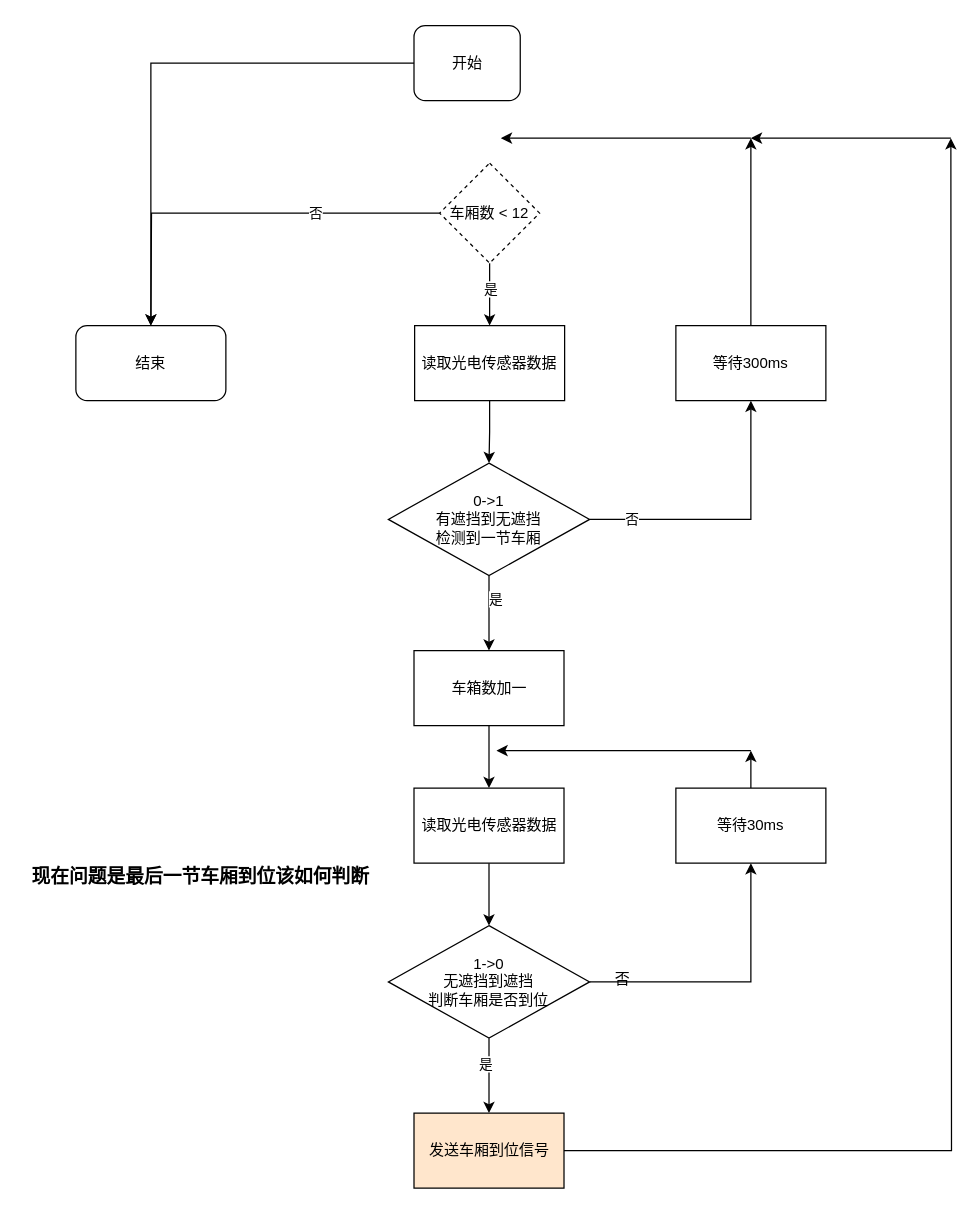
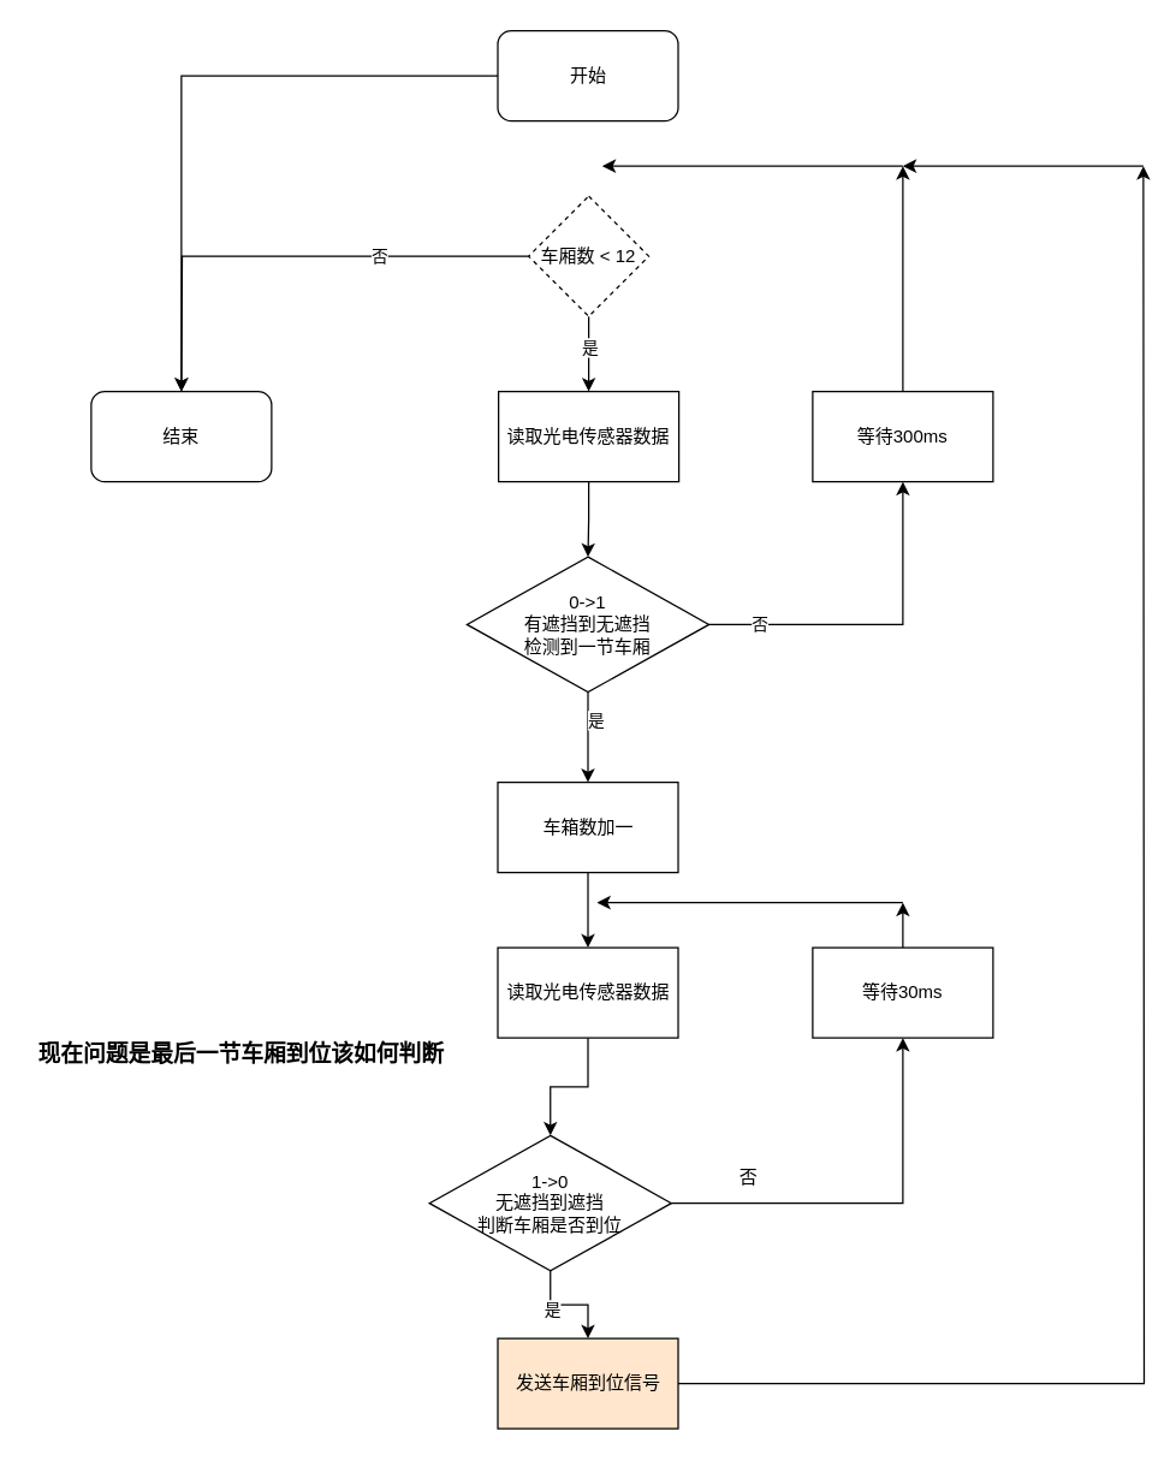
  <mxCell id="0" />
  <mxCell id="1" parent="0" />
  <mxCell id="2" value="" style="edgeStyle=orthogonalEdgeStyle;rounded=0;orthogonalLoop=1;jettySize=auto;html=1;" parent="1" source="6" target="8" edge="1"><mxGeometry relative="1" as="geometry" /></mxCell>
  <mxCell id="3" value="是" style="edgeLabel;html=1;align=center;verticalAlign=middle;resizable=0;points=[];" parent="2" vertex="1" connectable="0"><mxGeometry x="-0.2" relative="1" as="geometry"><mxPoint as="offset" /></mxGeometry></mxCell>
  <mxCell id="4" style="edgeStyle=orthogonalEdgeStyle;rounded=0;orthogonalLoop=1;jettySize=auto;html=1;" parent="1" source="6" edge="1"><mxGeometry relative="1" as="geometry"><mxPoint x="120" y="260" as="targetPoint" /></mxGeometry></mxCell>
  <mxCell id="5" value="否" style="edgeLabel;html=1;align=center;verticalAlign=middle;resizable=0;points=[];" parent="4" vertex="1" connectable="0"><mxGeometry x="-0.376" y="-1" relative="1" as="geometry"><mxPoint as="offset" /></mxGeometry></mxCell>
  <mxCell id="6" value="车厢数 &amp;lt; 12" style="rhombus;whiteSpace=wrap;html=1;dashed=1;" parent="1" vertex="1"><mxGeometry x="351" y="130" width="80" height="80" as="geometry" /></mxCell>
  <mxCell id="7" value="" style="edgeStyle=orthogonalEdgeStyle;rounded=0;orthogonalLoop=1;jettySize=auto;html=1;" parent="1" source="8" target="11" edge="1"><mxGeometry relative="1" as="geometry" /></mxCell>
  <mxCell id="8" value="读取光电传感器数据" style="rounded=0;whiteSpace=wrap;html=1;" parent="1" vertex="1"><mxGeometry x="331" y="260" width="120" height="60" as="geometry" /></mxCell>
  <mxCell id="9" value="" style="edgeStyle=orthogonalEdgeStyle;rounded=0;orthogonalLoop=1;jettySize=auto;html=1;" parent="1" source="11" target="13" edge="1"><mxGeometry relative="1" as="geometry" /></mxCell>
  <mxCell id="10" value="是" style="edgeLabel;html=1;align=center;verticalAlign=middle;resizable=0;points=[];" parent="9" vertex="1" connectable="0"><mxGeometry x="-0.475" y="4" relative="1" as="geometry"><mxPoint x="1" y="2" as="offset" /></mxGeometry></mxCell>
  <mxCell id="11" value="0-&amp;gt;1&lt;div&gt;有遮挡到无遮挡&lt;br&gt;&lt;/div&gt;&lt;div&gt;检测到一节车厢&lt;br&gt;&lt;/div&gt;" style="rhombus;whiteSpace=wrap;html=1;" parent="1" vertex="1"><mxGeometry x="310" y="370" width="161" height="90" as="geometry" /></mxCell>
  <mxCell id="12" value="" style="edgeStyle=orthogonalEdgeStyle;rounded=0;orthogonalLoop=1;jettySize=auto;html=1;" parent="1" source="13" target="19" edge="1"><mxGeometry relative="1" as="geometry" /></mxCell>
  <mxCell id="13" value="车箱数加一" style="rounded=0;whiteSpace=wrap;html=1;" parent="1" vertex="1"><mxGeometry x="330.5" y="520" width="120" height="60" as="geometry" /></mxCell>
  <mxCell id="14" value="" style="edgeStyle=orthogonalEdgeStyle;rounded=0;orthogonalLoop=1;jettySize=auto;html=1;" parent="1" source="17" target="21" edge="1"><mxGeometry relative="1" as="geometry" /></mxCell>
  <mxCell id="15" value="是" style="edgeLabel;html=1;align=center;verticalAlign=middle;resizable=0;points=[];" parent="14" vertex="1" connectable="0"><mxGeometry x="-0.333" y="-3" relative="1" as="geometry"><mxPoint as="offset" /></mxGeometry></mxCell>
  <mxCell id="16" style="edgeStyle=orthogonalEdgeStyle;rounded=0;orthogonalLoop=1;jettySize=auto;html=1;entryX=0.5;entryY=1;entryDx=0;entryDy=0;" parent="1" source="17" target="34" edge="1"><mxGeometry relative="1" as="geometry"><mxPoint x="577" y="710" as="targetPoint" /></mxGeometry></mxCell>
- <mxCell id="17" value="1-&amp;gt;0&lt;div&gt;无遮挡到遮挡&lt;br&gt;&lt;/div&gt;&lt;div&gt;判断车厢是否到位&lt;br&gt;&lt;/div&gt;" style="rhombus;whiteSpace=wrap;html=1;" parent="1" vertex="1"><mxGeometry x="310" y="740" width="161" height="90" as="geometry" /></mxCell>
+ <mxCell id="17" value="1-&amp;gt;0&lt;div&gt;无遮挡到遮挡&lt;br&gt;&lt;/div&gt;&lt;div&gt;判断车厢是否到位&lt;br&gt;&lt;/div&gt;" style="rhombus;whiteSpace=wrap;html=1;" parent="1" vertex="1"><mxGeometry x="285" y="755" width="161" height="90" as="geometry" /></mxCell>
  <mxCell id="18" value="" style="edgeStyle=orthogonalEdgeStyle;rounded=0;orthogonalLoop=1;jettySize=auto;html=1;" parent="1" source="19" target="17" edge="1"><mxGeometry relative="1" as="geometry" /></mxCell>
  <mxCell id="19" value="读取光电传感器数据" style="rounded=0;whiteSpace=wrap;html=1;" parent="1" vertex="1"><mxGeometry x="330.5" y="630" width="120" height="60" as="geometry" /></mxCell>
  <mxCell id="20" style="edgeStyle=orthogonalEdgeStyle;rounded=0;orthogonalLoop=1;jettySize=auto;html=1;" parent="1" source="21" edge="1"><mxGeometry relative="1" as="geometry"><mxPoint x="760" y="110" as="targetPoint" /></mxGeometry></mxCell>
  <mxCell id="21" value="发送车厢到位信号" style="rounded=0;whiteSpace=wrap;html=1;fillColor=#ffe6cc;" parent="1" vertex="1"><mxGeometry x="330.5" y="890" width="120" height="60" as="geometry" /></mxCell>
  <mxCell id="22" value="" style="endArrow=classic;html=1;rounded=0;" parent="1" edge="1"><mxGeometry width="50" height="50" relative="1" as="geometry"><mxPoint x="600" y="600" as="sourcePoint" /><mxPoint x="396.5" y="600" as="targetPoint" /><Array as="points"><mxPoint x="500.5" y="600" /></Array></mxGeometry></mxCell>
  <mxCell id="23" value="否" style="text;html=1;align=center;verticalAlign=middle;resizable=0;points=[];autosize=1;strokeColor=none;fillColor=none;" parent="1" vertex="1"><mxGeometry x="476.5" y="768" width="40" height="30" as="geometry" /></mxCell>
  <mxCell id="24" value="" style="edgeStyle=orthogonalEdgeStyle;rounded=0;orthogonalLoop=1;jettySize=auto;html=1;" parent="1" source="25" target="32" edge="1"><mxGeometry relative="1" as="geometry" /></mxCell>
- <mxCell id="25" value="开始" style="rounded=1;whiteSpace=wrap;html=1;" parent="1" vertex="1"><mxGeometry x="330.5" y="20" width="85" height="60" as="geometry" /></mxCell>
+ <mxCell id="25" value="开始" style="rounded=1;whiteSpace=wrap;html=1;" parent="1" vertex="1"><mxGeometry x="330.5" y="20" width="120" height="60" as="geometry" /></mxCell>
  <mxCell id="26" value="" style="endArrow=classic;html=1;rounded=0;" parent="1" edge="1"><mxGeometry width="50" height="50" relative="1" as="geometry"><mxPoint x="600" y="110" as="sourcePoint" /><mxPoint x="400" y="110" as="targetPoint" /></mxGeometry></mxCell>
  <mxCell id="27" style="edgeStyle=orthogonalEdgeStyle;rounded=0;orthogonalLoop=1;jettySize=auto;html=1;" parent="1" source="30" edge="1"><mxGeometry relative="1" as="geometry"><mxPoint x="600" y="110" as="targetPoint" /></mxGeometry></mxCell>
  <mxCell id="28" value="" style="edgeStyle=orthogonalEdgeStyle;rounded=0;orthogonalLoop=1;jettySize=auto;html=1;exitX=1;exitY=0.5;exitDx=0;exitDy=0;" parent="1" source="11" target="30" edge="1"><mxGeometry relative="1" as="geometry"><mxPoint x="600" y="290" as="targetPoint" /><mxPoint x="471" y="415" as="sourcePoint" /><Array as="points" /></mxGeometry></mxCell>
  <mxCell id="29" value="否" style="edgeLabel;html=1;align=center;verticalAlign=middle;resizable=0;points=[];" parent="28" vertex="1" connectable="0"><mxGeometry x="-0.706" y="1" relative="1" as="geometry"><mxPoint as="offset" /></mxGeometry></mxCell>
  <mxCell id="30" value="等待300ms" style="rounded=0;whiteSpace=wrap;html=1;" parent="1" vertex="1"><mxGeometry x="540" y="260" width="120" height="60" as="geometry" /></mxCell>
  <mxCell id="31" value="" style="endArrow=classic;html=1;rounded=0;" parent="1" edge="1"><mxGeometry width="50" height="50" relative="1" as="geometry"><mxPoint x="760" y="110" as="sourcePoint" /><mxPoint x="600" y="110" as="targetPoint" /></mxGeometry></mxCell>
  <mxCell id="32" value="结束" style="rounded=1;whiteSpace=wrap;html=1;" parent="1" vertex="1"><mxGeometry x="60" y="260" width="120" height="60" as="geometry" /></mxCell>
  <mxCell id="33" style="edgeStyle=orthogonalEdgeStyle;rounded=0;orthogonalLoop=1;jettySize=auto;html=1;" parent="1" source="34" edge="1"><mxGeometry relative="1" as="geometry"><mxPoint x="600" y="600" as="targetPoint" /></mxGeometry></mxCell>
  <mxCell id="34" value="等待30ms" style="rounded=0;whiteSpace=wrap;html=1;" parent="1" vertex="1"><mxGeometry x="540" y="630" width="120" height="60" as="geometry" /></mxCell>
  <mxCell id="35" value="&lt;b&gt;&lt;font style=&quot;font-size: 15px;&quot;&gt;现在问题是最后一节车厢到位该如何判断&lt;/font&gt;&lt;/b&gt;" style="text;html=1;align=center;verticalAlign=middle;whiteSpace=wrap;rounded=0;" parent="1" vertex="1"><mxGeometry x="20" y="660" width="280" height="80" as="geometry" /></mxCell>
